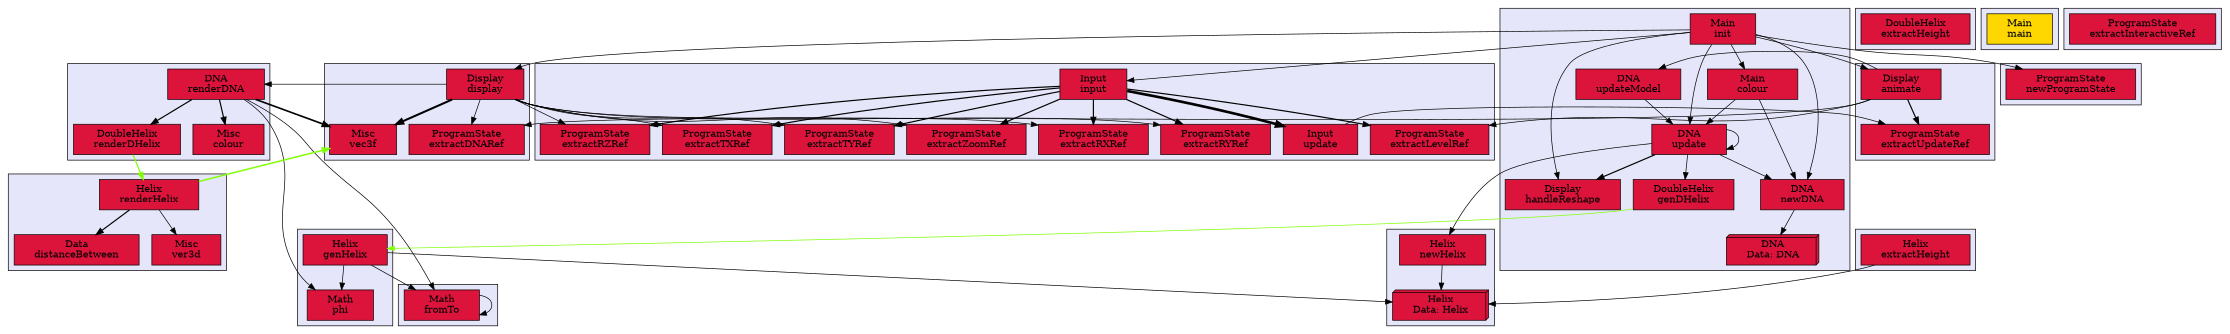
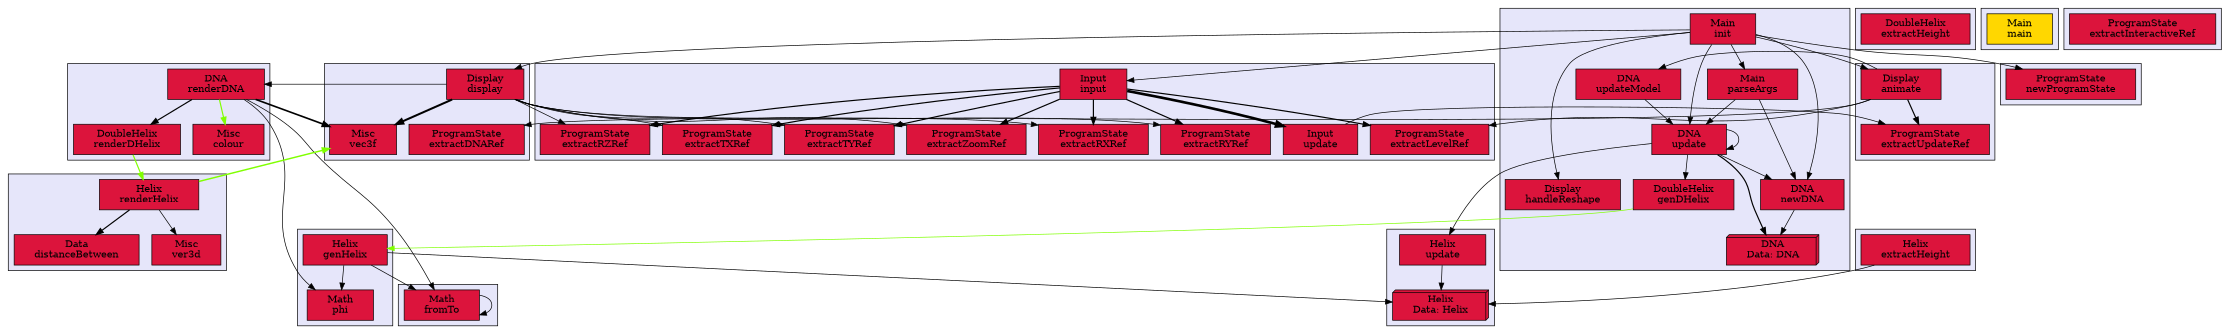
  digraph {
    fontname="DejaVu Serif"
    node [fillcolor=crimson fontname="DejaVu Serif" margin="0.4,0.1" shape=box style="filled,solid"]
    edge [color=black fontname="DejaVu Serif" penwidth=1]
    n1 [label="Input\ninput"]
    n2 [label="Input\nupdate"]
    n3 [label="ProgramState\nextractLevelRef"]
    n4 [label="ProgramState\nextractRXRef"]
    n5 [label="ProgramState\nextractRYRef"]
    n6 [label="ProgramState\nextractRZRef"]
    n7 [label="ProgramState\nextractTXRef"]
    n8 [label="ProgramState\nextractTYRef"]
    n9 [label="ProgramState\nextractZoomRef"]
    n10 [label="DNA\nData: DNA" shape=box3d]
    n11 [label="DNA\nupdate"]
    n12 [label="DNA\nnewDNA"]
    n13 [label="DNA\nupdateModel"]
    n14 [label="Display\nhandleReshape"]
    n15 [label="DoubleHelix\ngenDHelix"]
    n16 [label="Main\ninit"]
-   n17 [label="Main\ncolour"]
+   n17 [label="Main\nparseArgs"]
    n18 [label="Display\ndisplay"]
    n19 [label="Misc\nvec3f"]
    n20 [label="ProgramState\nextractDNARef"]
    n21 [label="DNA\nrenderDNA"]
    n22 [label="DoubleHelix\nrenderDHelix"]
    n23 [label="Misc\ncolour"]
    n24 [label="Helix\nrenderHelix"]
    n25 [label="Data\ndistanceBetween"]
    n26 [label="Misc\nver3d"]
    n27 [label="Helix\ngenHelix"]
    n28 [label="Math\nphi"]
    n29 [label="Helix\nData: Helix" shape=box3d]
-   n30 [label="Helix\nnewHelix"]
+   n30 [label="Helix\nupdate"]
    n31 [label="Display\nanimate"]
    n32 [label="ProgramState\nextractUpdateRef"]
    n33 [label="DoubleHelix\nextractHeight"]
    n34 [label="Helix\nextractHeight"]
    n35 [fillcolor=gold label="Main\nmain"]
    n36 [label="Math\nfromTo"]
    n37 [label="ProgramState\nextractInteractiveRef"]
    n38 [label="ProgramState\nnewProgramState"]
    subgraph cluster_1 {
      fillcolor=lavender
      style=filled
      n1
      n2
      n3
      n4
      n5
      n6
      n7
      n8
      n9
    }
    subgraph cluster_2 {
      fillcolor=lavender
      style=filled
      n10
      n11
      n12
      n13
      n14
      n15
      n16
      n17
    }
    subgraph cluster_3 {
      fillcolor=lavender
      style=filled
      n18
      n19
      n20
    }
    subgraph cluster_4 {
      fillcolor=lavender
      style=filled
      n21
      n22
      n23
    }
    subgraph cluster_5 {
      fillcolor=lavender
      style=filled
      n24
      n25
      n26
    }
    subgraph cluster_6 {
      fillcolor=lavender
      style=filled
      n27
      n28
    }
    subgraph cluster_7 {
      fillcolor=lavender
      style=filled
      n29
      n30
    }
    subgraph cluster_8 {
      fillcolor=lavender
      style=filled
      n31
      n32
    }
    subgraph cluster_9 {
      fillcolor=lavender
      style=filled
      n33
    }
    subgraph cluster_10 {
      fillcolor=lavender
      style=filled
      n34
    }
    subgraph cluster_11 {
      fillcolor=lavender
      style=filled
      n35
    }
    subgraph cluster_12 {
      fillcolor=lavender
      style=filled
      n36
    }
    subgraph cluster_13 {
      fillcolor=lavender
      style=filled
      n37
    }
    subgraph cluster_14 {
      fillcolor=lavender
      style=filled
      n38
    }
    n1 -> n2 [penwidth=3.833213344056216]
    n1 -> n3 [penwidth=1.6931471805599454]
    n1 -> n4 [penwidth=1.6931471805599454]
    n1 -> n5 [penwidth=1.6931471805599454]
    n1 -> n6 [penwidth=1.6931471805599454]
    n1 -> n7 [penwidth=1.6931471805599454]
    n1 -> n8 [penwidth=1.6931471805599454]
    n1 -> n9 [penwidth=1.6931471805599454]
    n2 -> n32
-   n11 -> n14 [penwidth=1.6931471805599454]
+   n11 -> n10 [penwidth=1.6931471805599454]
    n11 -> n11
    n11 -> n12
    n11 -> n15
    n11 -> n30
    n12 -> n10
    n13 -> n11
    n15 -> n27 [color=chartreuse]
    n16 -> n1
    n16 -> n11
    n16 -> n12
    n16 -> n14
    n16 -> n17
    n16 -> n18
    n16 -> n31
    n16 -> n38
    n17 -> n11
    n17 -> n12
    n18 -> n4
    n18 -> n5
    n18 -> n6
    n18 -> n7
    n18 -> n8
    n18 -> n9
    n18 -> n19 [penwidth=2.9459101490553135]
-   n18 -> n20
    n18 -> n21
    n21 -> n19 [penwidth=2.386294361119891]
    n21 -> n22 [penwidth=1.6931471805599454]
-   n21 -> n23 [penwidth=1.6931471805599454]
+   n21 -> n23 [color=chartreuse penwidth=1.6931471805599454]
    n21 -> n28
    n21 -> n36
    n22 -> n24 [color=chartreuse penwidth=1.6931471805599454]
    n24 -> n19 [color=chartreuse penwidth=2.09861228866811]
    n24 -> n25 [penwidth=1.6931471805599454]
    n24 -> n26
    n27 -> n28
    n27 -> n29
    n27 -> n36
    n30 -> n29
    n31 -> n3
    n31 -> n13
    n31 -> n20
    n31 -> n32 [penwidth=1.6931471805599454]
    n34 -> n29
    n36 -> n36
  }
